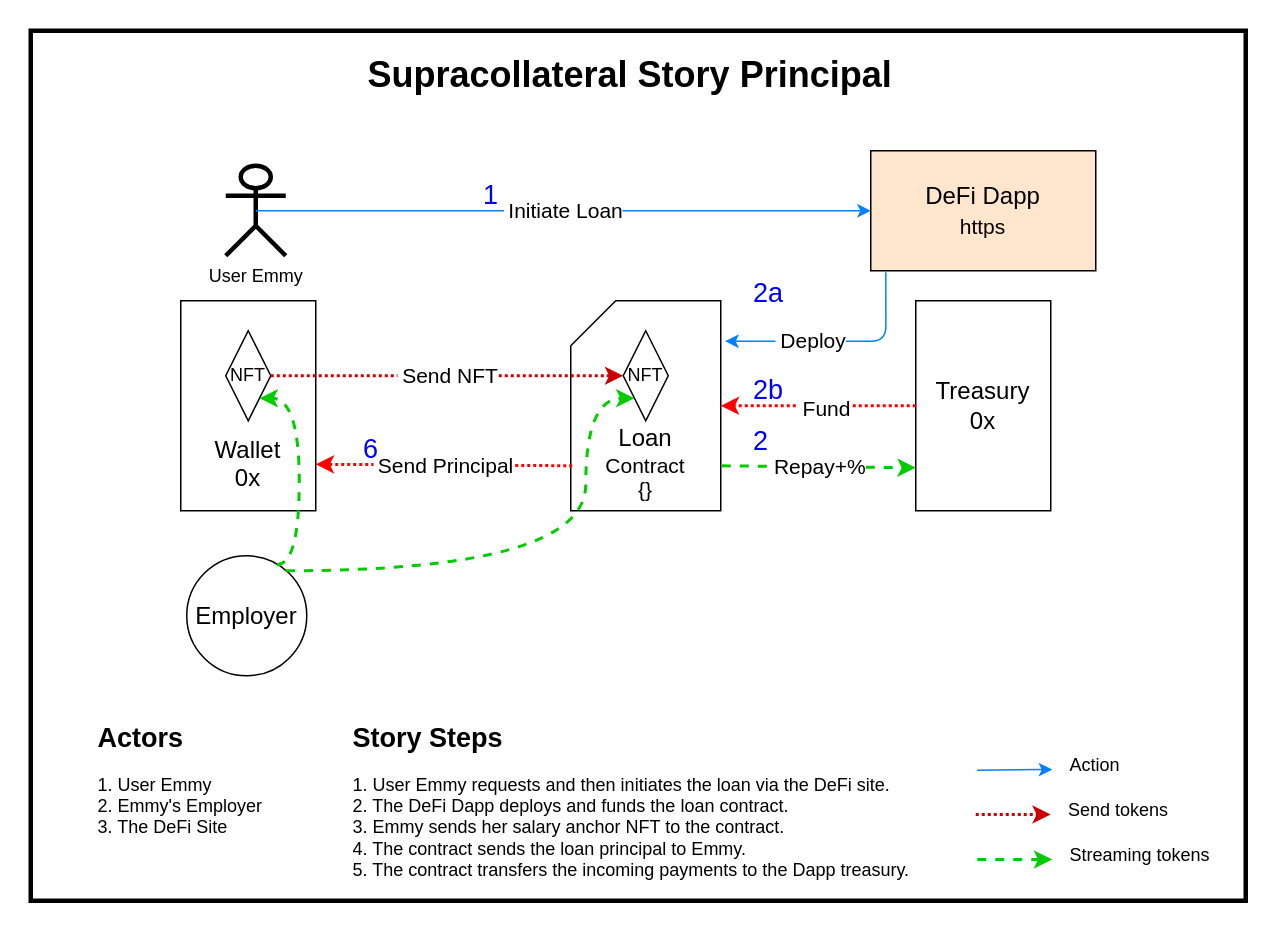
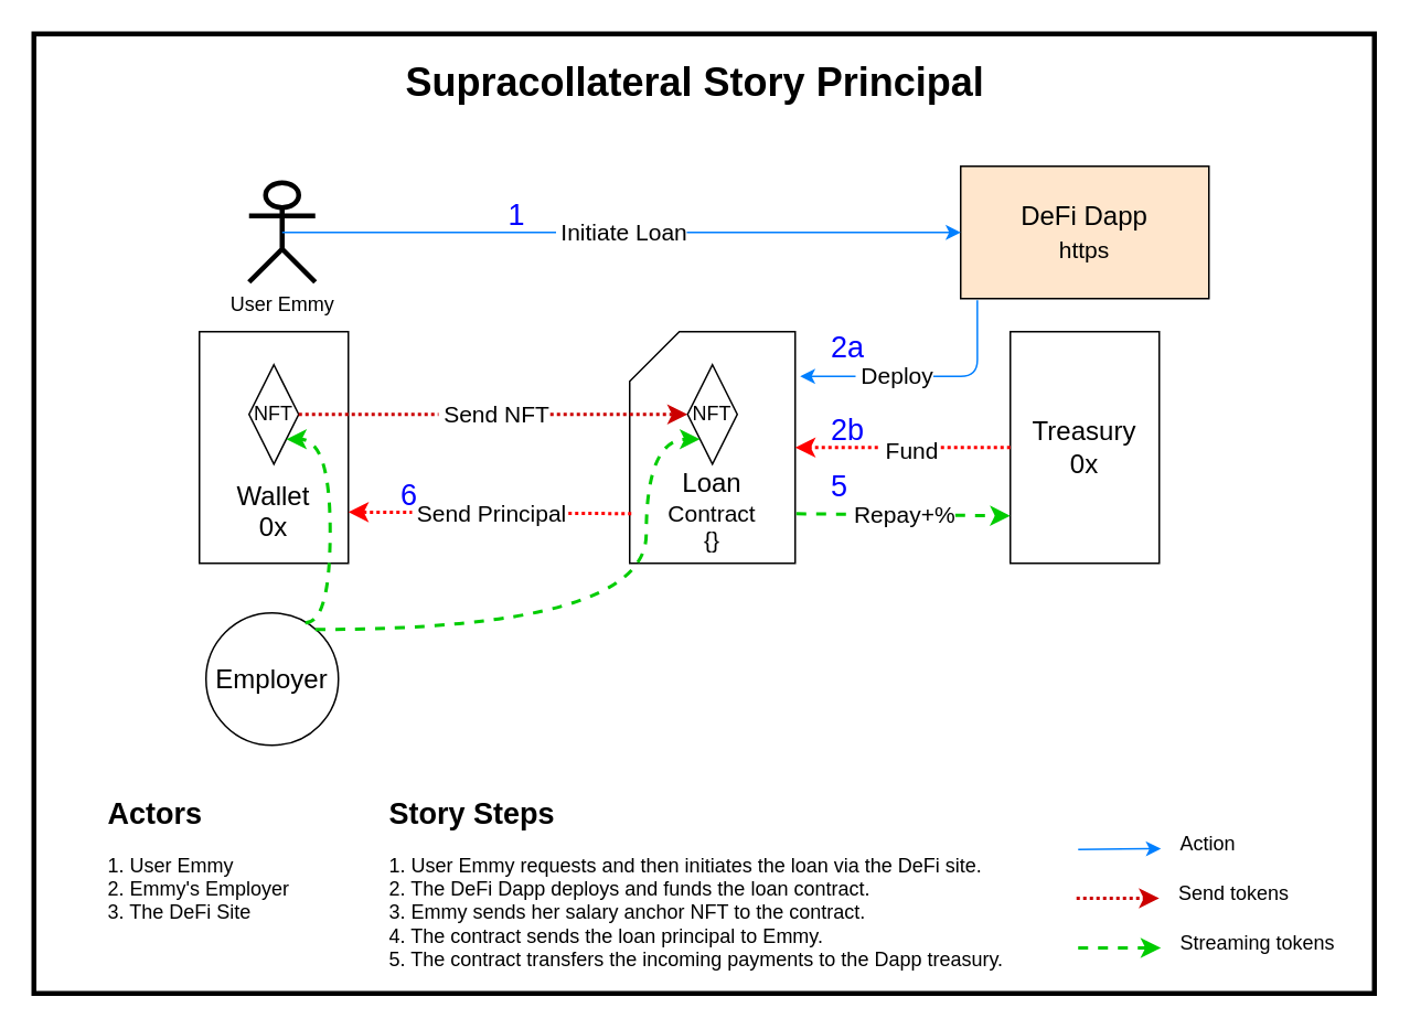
  <mxCell id="0" />
  <mxCell id="1" parent="0" />
  <mxCell id="2" value="" style="rounded=0;whiteSpace=wrap;html=1;strokeWidth=3;fillColor=none;strokeColor=default;" parent="1" vertex="1"><mxGeometry x="20" y="20" width="810" height="580" as="geometry" /></mxCell>
- <mxCell id="3" value="&lt;div style=&quot;font-size: 18px&quot; align=&quot;left&quot;&gt;&lt;font style=&quot;font-size: 18px&quot; color=&quot;#0000FF&quot;&gt;1&lt;/font&gt;&lt;/div&gt;" style="text;html=1;strokeColor=none;fillColor=none;align=left;verticalAlign=middle;whiteSpace=wrap;rounded=0;" parent="1" vertex="1"><mxGeometry x="320" y="120" width="20" height="20" as="geometry" /></mxCell>
+ <mxCell id="3" value="&lt;div style=&quot;font-size: 18px&quot; align=&quot;left&quot;&gt;&lt;font style=&quot;font-size: 18px&quot; color=&quot;#0000FF&quot;&gt;1&lt;/font&gt;&lt;/div&gt;" style="text;html=1;strokeColor=none;fillColor=none;align=left;verticalAlign=middle;whiteSpace=wrap;rounded=0;" parent="1" vertex="1"><mxGeometry x="305" y="120" width="20" height="20" as="geometry" /></mxCell>
  <mxCell id="4" value="&lt;font style=&quot;font-size: 16px&quot;&gt;Employer&lt;/font&gt;" style="ellipse;whiteSpace=wrap;html=1;aspect=fixed;" parent="1" vertex="1"><mxGeometry x="124" y="370" width="80" height="80" as="geometry" /></mxCell>
  <mxCell id="5" value="&lt;font style=&quot;font-size: 16px&quot;&gt;DeFi Dapp&lt;br&gt;&lt;font style=&quot;font-size: 14px&quot;&gt;https&lt;/font&gt;&lt;/font&gt;" style="rounded=0;whiteSpace=wrap;html=1;fillColor=#ffe6cc;" parent="1" vertex="1"><mxGeometry x="580" y="100" width="150" height="80" as="geometry" /></mxCell>
  <mxCell id="6" value="" style="endArrow=classic;html=1;dashed=1;strokeColor=#00CC00;strokeWidth=2;" parent="1" edge="1"><mxGeometry width="50" height="50" relative="1" as="geometry"><mxPoint x="651" y="572.5" as="sourcePoint" /><mxPoint x="701" y="572.5" as="targetPoint" /></mxGeometry></mxCell>
  <mxCell id="7" value="&lt;div align=&quot;left&quot;&gt;Streaming tokens&lt;/div&gt;" style="text;html=1;strokeColor=none;fillColor=none;align=left;verticalAlign=middle;whiteSpace=wrap;rounded=0;" parent="1" vertex="1"><mxGeometry x="711" y="560" width="99" height="20" as="geometry" /></mxCell>
  <mxCell id="8" value="" style="endArrow=classic;html=1;strokeColor=#007FFF;" parent="1" edge="1"><mxGeometry width="50" height="50" relative="1" as="geometry"><mxPoint x="651" y="513" as="sourcePoint" /><mxPoint x="701" y="512.5" as="targetPoint" /></mxGeometry></mxCell>
  <mxCell id="9" value="&lt;div&gt;Action&lt;/div&gt;" style="text;html=1;strokeColor=none;fillColor=none;align=left;verticalAlign=middle;whiteSpace=wrap;rounded=0;" parent="1" vertex="1"><mxGeometry x="711" y="500" width="40" height="20" as="geometry" /></mxCell>
  <mxCell id="10" value="" style="endArrow=classic;html=1;strokeColor=#CC0000;strokeWidth=2;dashed=1;dashPattern=1 1;" parent="1" edge="1"><mxGeometry width="50" height="50" relative="1" as="geometry"><mxPoint x="650" y="542.5" as="sourcePoint" /><mxPoint x="700" y="542.5" as="targetPoint" /></mxGeometry></mxCell>
  <mxCell id="11" value="Send tokens" style="text;html=1;strokeColor=none;fillColor=none;align=left;verticalAlign=middle;whiteSpace=wrap;rounded=0;" parent="1" vertex="1"><mxGeometry x="710" y="530" width="70" height="20" as="geometry" /></mxCell>
  <mxCell id="12" value="&lt;div&gt;User Emmy&lt;/div&gt;" style="shape=umlActor;verticalLabelPosition=bottom;verticalAlign=top;html=1;outlineConnect=0;hachureGap=4;pointerEvents=0;strokeColor=default;strokeWidth=3;" vertex="1" parent="1"><mxGeometry x="150" y="110" width="40" height="60" as="geometry" /></mxCell>
  <mxCell id="13" value="&lt;font style=&quot;font-size: 16px&quot;&gt;&lt;br&gt;&lt;br&gt;&lt;br&gt;&lt;br&gt;Wallet &lt;br&gt;0x&lt;/font&gt;&lt;font style=&quot;font-size: 16px&quot;&gt;&lt;font style=&quot;font-size: 16px&quot;&gt;&lt;br&gt;&lt;/font&gt;&lt;/font&gt;" style="rounded=0;whiteSpace=wrap;html=1;" vertex="1" parent="1"><mxGeometry x="120" y="200" width="90" height="140" as="geometry" /></mxCell>
  <mxCell id="14" value="NFT" style="rhombus;whiteSpace=wrap;html=1;hachureGap=4;pointerEvents=0;strokeColor=default;strokeWidth=1;" vertex="1" parent="1"><mxGeometry x="150" y="220" width="30" height="60" as="geometry" /></mxCell>
  <mxCell id="15" value="&lt;font style=&quot;font-size: 16px&quot;&gt;&lt;br&gt;&lt;br&gt;&lt;br&gt;&lt;br&gt;Loan&lt;br&gt;&lt;/font&gt;&lt;div style=&quot;font-size: 14px&quot;&gt;&lt;font style=&quot;font-size: 14px&quot;&gt;Contract&lt;br&gt;{}&lt;/font&gt;&lt;br&gt;&lt;/div&gt;" style="shape=card;whiteSpace=wrap;html=1;hachureGap=4;pointerEvents=0;strokeColor=default;strokeWidth=1;" vertex="1" parent="1"><mxGeometry x="380" y="200" width="100" height="140" as="geometry" /></mxCell>
  <mxCell id="16" value="&lt;h1&gt;Supracollateral Story Principal&lt;br&gt;&lt;/h1&gt;&lt;p&gt;&lt;br&gt;&lt;br&gt;&lt;/p&gt;" style="text;html=1;strokeColor=none;fillColor=none;spacing=5;spacingTop=-20;whiteSpace=wrap;overflow=hidden;rounded=0;hachureGap=4;pointerEvents=0;" vertex="1" parent="1"><mxGeometry x="240" y="30" width="360" height="120" as="geometry" /></mxCell>
  <mxCell id="17" value="&amp;nbsp;&lt;font style=&quot;font-size: 14px&quot;&gt;Initiate Loan &lt;br&gt;&lt;/font&gt;" style="endArrow=classic;html=1;strokeColor=#007FFF;exitX=0.5;exitY=0.5;exitDx=0;exitDy=0;exitPerimeter=0;" edge="1" parent="1" source="12"><mxGeometry width="50" height="50" relative="1" as="geometry"><mxPoint x="290" y="140" as="sourcePoint" /><mxPoint x="580" y="140" as="targetPoint" /></mxGeometry></mxCell>
  <mxCell id="18" value="&lt;font style=&quot;font-size: 16px&quot;&gt;&lt;font style=&quot;font-size: 16px&quot;&gt;Treasury&lt;/font&gt;&lt;br&gt;0x&lt;/font&gt;&lt;font style=&quot;font-size: 16px&quot;&gt;&lt;font style=&quot;font-size: 16px&quot;&gt;&lt;br&gt;&lt;/font&gt;&lt;/font&gt;" style="rounded=0;whiteSpace=wrap;html=1;" vertex="1" parent="1"><mxGeometry x="610" y="200" width="90" height="140" as="geometry" /></mxCell>
  <mxCell id="19" value="&amp;nbsp;&lt;font style=&quot;font-size: 14px&quot;&gt;Deploy &lt;br&gt;&lt;/font&gt;" style="endArrow=classic;html=1;strokeColor=#007FFF;exitX=0.067;exitY=1.013;exitDx=0;exitDy=0;exitPerimeter=0;edgeStyle=orthogonalEdgeStyle;" edge="1" parent="1" source="5"><mxGeometry x="0.255" width="50" height="50" relative="1" as="geometry"><mxPoint x="180" y="390" as="sourcePoint" /><mxPoint x="483" y="227" as="targetPoint" /><Array as="points"><mxPoint x="590" y="227" /></Array><mxPoint as="offset" /></mxGeometry></mxCell>
  <mxCell id="20" value="" style="endArrow=classic;html=1;strokeColor=#FF0000;exitX=0;exitY=0.5;exitDx=0;exitDy=0;entryX=1;entryY=0.5;entryDx=0;entryDy=0;entryPerimeter=0;strokeWidth=2;dashed=1;dashPattern=1 1;" edge="1" parent="1" source="18" target="15"><mxGeometry width="50" height="50" relative="1" as="geometry"><mxPoint x="510" y="269.5" as="sourcePoint" /><mxPoint x="560" y="269" as="targetPoint" /></mxGeometry></mxCell>
  <mxCell id="21" value="&amp;nbsp;&lt;font style=&quot;font-size: 14px&quot;&gt;Fund &lt;br&gt;&lt;/font&gt;" style="edgeLabel;html=1;align=center;verticalAlign=middle;resizable=0;points=[];" vertex="1" connectable="0" parent="20"><mxGeometry x="-0.046" y="1" relative="1" as="geometry"><mxPoint as="offset" /></mxGeometry></mxCell>
  <mxCell id="22" value="&amp;nbsp;&lt;font style=&quot;font-size: 14px&quot;&gt;Send NFT &lt;br&gt;&lt;/font&gt;" style="endArrow=classic;html=1;strokeColor=#CC0000;strokeWidth=2;dashed=1;dashPattern=1 1;exitX=1;exitY=0.5;exitDx=0;exitDy=0;entryX=0;entryY=0.5;entryDx=0;entryDy=0;" edge="1" parent="1" source="14" target="23"><mxGeometry width="50" height="50" relative="1" as="geometry"><mxPoint x="267.5" y="249.5" as="sourcePoint" /><mxPoint x="350" y="251" as="targetPoint" /></mxGeometry></mxCell>
  <mxCell id="23" value="NFT" style="rhombus;whiteSpace=wrap;html=1;hachureGap=4;pointerEvents=0;strokeColor=default;strokeWidth=1;" vertex="1" parent="1"><mxGeometry x="415" y="220" width="30" height="60" as="geometry" /></mxCell>
  <mxCell id="24" value="&amp;nbsp;&lt;font style=&quot;font-size: 14px&quot;&gt;Send Principal &lt;br&gt;&lt;/font&gt;" style="endArrow=classic;html=1;strokeColor=#FF0000;exitX=0.01;exitY=0.364;exitDx=0;exitDy=0;exitPerimeter=0;entryX=1;entryY=0.357;entryDx=0;entryDy=0;entryPerimeter=0;dashed=1;dashPattern=1 1;strokeWidth=2;" edge="1" parent="1"><mxGeometry width="50" height="50" relative="1" as="geometry"><mxPoint x="381" y="310" as="sourcePoint" /><mxPoint x="210" y="309.02" as="targetPoint" /></mxGeometry></mxCell>
  <mxCell id="25" value="" style="endArrow=classic;html=1;dashed=1;strokeColor=#00CC00;strokeWidth=2;exitX=0.75;exitY=0.075;exitDx=0;exitDy=0;entryX=1;entryY=1;entryDx=0;entryDy=0;edgeStyle=orthogonalEdgeStyle;curved=1;exitPerimeter=0;" edge="1" parent="1" source="4" target="14"><mxGeometry width="50" height="50" relative="1" as="geometry"><mxPoint x="619" y="409.5" as="sourcePoint" /><mxPoint x="669" y="409.5" as="targetPoint" /><Array as="points"><mxPoint x="199" y="376" /><mxPoint x="199" y="265" /></Array></mxGeometry></mxCell>
  <mxCell id="26" value="&lt;font style=&quot;font-size: 14px&quot;&gt;Repay+%&lt;/font&gt;" style="endArrow=classic;html=1;dashed=1;strokeColor=#00CC00;strokeWidth=2;exitX=1.007;exitY=0.779;exitDx=0;exitDy=0;exitPerimeter=0;entryX=0;entryY=0.788;entryDx=0;entryDy=0;entryPerimeter=0;" edge="1" parent="1"><mxGeometry width="50" height="50" relative="1" as="geometry"><mxPoint x="480.7" y="310.06" as="sourcePoint" /><mxPoint x="610" y="311.32" as="targetPoint" /></mxGeometry></mxCell>
- <mxCell id="27" value="&lt;font style=&quot;font-size: 18px&quot; color=&quot;#0000FF&quot;&gt;2a&lt;/font&gt;" style="text;html=1;strokeColor=none;fillColor=none;align=left;verticalAlign=middle;whiteSpace=wrap;rounded=0;" vertex="1" parent="1"><mxGeometry x="500" y="185" width="30" height="20" as="geometry" /></mxCell>
+ <mxCell id="27" value="&lt;font style=&quot;font-size: 18px&quot; color=&quot;#0000FF&quot;&gt;2a&lt;/font&gt;" style="text;html=1;strokeColor=none;fillColor=none;align=left;verticalAlign=middle;whiteSpace=wrap;rounded=0;" vertex="1" parent="1"><mxGeometry x="500" y="200" width="30" height="20" as="geometry" /></mxCell>
  <mxCell id="28" value="&lt;font style=&quot;font-size: 18px&quot; color=&quot;#0000FF&quot;&gt;2b&lt;/font&gt;" style="text;html=1;strokeColor=none;fillColor=none;align=left;verticalAlign=middle;whiteSpace=wrap;rounded=0;" vertex="1" parent="1"><mxGeometry x="500" y="250" width="30" height="20" as="geometry" /></mxCell>
  <mxCell id="29" value="&lt;font style=&quot;font-size: 18px&quot; color=&quot;#0000FF&quot;&gt;6&lt;/font&gt;" style="text;html=1;strokeColor=none;fillColor=none;align=left;verticalAlign=middle;whiteSpace=wrap;rounded=0;" vertex="1" parent="1"><mxGeometry x="240" y="289.04" width="20" height="20" as="geometry" /></mxCell>
- <mxCell id="30" value="&lt;font style=&quot;font-size: 18px&quot; color=&quot;#0000FF&quot;&gt;2&lt;/font&gt;" style="text;html=1;strokeColor=none;fillColor=none;align=left;verticalAlign=middle;whiteSpace=wrap;rounded=0;" vertex="1" parent="1"><mxGeometry x="500" y="284.04" width="20" height="20" as="geometry" /></mxCell>
+ <mxCell id="30" value="&lt;font style=&quot;font-size: 18px&quot; color=&quot;#0000FF&quot;&gt;5&lt;/font&gt;" style="text;html=1;strokeColor=none;fillColor=none;align=left;verticalAlign=middle;whiteSpace=wrap;rounded=0;" vertex="1" parent="1"><mxGeometry x="500" y="284.04" width="20" height="20" as="geometry" /></mxCell>
  <mxCell id="31" value="&lt;h1 style=&quot;font-size: 18px&quot;&gt;Story Steps&lt;br&gt;&lt;/h1&gt;&lt;p&gt;1. User Emmy requests and then initiates the loan via the DeFi site.&lt;br&gt;2. The DeFi Dapp deploys and funds the loan contract. &lt;br&gt;3. Emmy sends her salary anchor NFT to the contract.&lt;br&gt;4. The contract sends the loan principal to Emmy. &lt;br&gt;5. The contract transfers the incoming payments to the Dapp treasury.&lt;br&gt;&lt;br&gt;&lt;/p&gt;" style="text;html=1;strokeColor=none;fillColor=none;spacing=5;spacingTop=-20;whiteSpace=wrap;overflow=hidden;rounded=0;hachureGap=4;pointerEvents=0;" vertex="1" parent="1"><mxGeometry x="230" y="480" width="401" height="120" as="geometry" /></mxCell>
  <mxCell id="32" value="&lt;h1 style=&quot;font-size: 18px&quot;&gt;Actors&lt;br&gt;&lt;/h1&gt;&lt;p&gt;1. User Emmy&lt;br&gt;2. Emmy's Employer&lt;br&gt;3. The DeFi Site&lt;br&gt;&lt;br&gt;&lt;/p&gt;" style="text;html=1;strokeColor=none;fillColor=none;spacing=5;spacingTop=-20;whiteSpace=wrap;overflow=hidden;rounded=0;hachureGap=4;pointerEvents=0;" vertex="1" parent="1"><mxGeometry x="60" y="480" width="170" height="120" as="geometry" /></mxCell>
  <mxCell id="33" value="" style="endArrow=classic;html=1;dashed=1;strokeColor=#00CC00;strokeWidth=2;entryX=0;entryY=1;entryDx=0;entryDy=0;edgeStyle=orthogonalEdgeStyle;curved=1;" edge="1" parent="1" target="23"><mxGeometry width="50" height="50" relative="1" as="geometry"><mxPoint x="190" y="380" as="sourcePoint" /><mxPoint x="250" y="280" as="targetPoint" /><Array as="points"><mxPoint x="390" y="380" /><mxPoint x="390" y="265" /></Array></mxGeometry></mxCell>
